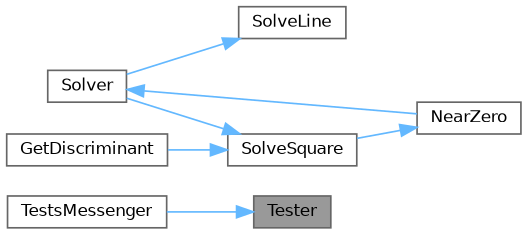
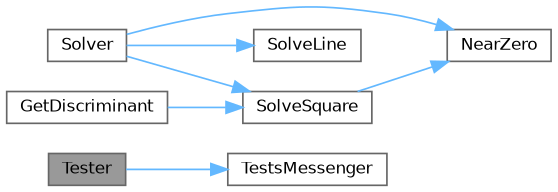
  digraph {
    rankdir=LR
    node [color=grey40 fillcolor=white fontname=Helvetica fontsize=10 shape=box style=filled]
    edge [color=steelblue1 fontname=Helvetica fontsize=10 labelfontname=Helvetica labelfontsize=10 style=solid]
    n1 [color=gray40 fillcolor=grey60 fontcolor=black height=0.2 label=Tester width=0.4]
    n2 [height=0.2 label=TestsMessenger width=0.4]
    n3 [height=0.2 label=Solver width=0.4]
    n4 [height=0.2 label=NearZero width=0.4]
    n5 [height=0.2 label=SolveLine width=0.4]
    n6 [height=0.2 label=SolveSquare width=0.4]
    n7 [height=0.2 label=GetDiscriminant width=0.4]
-   n2 -> n1
-   n4 -> n3
+   n1 -> n2
+   n3 -> n4
    n3 -> n5
    n3 -> n6
    n6 -> n4
    n7 -> n6
  }
